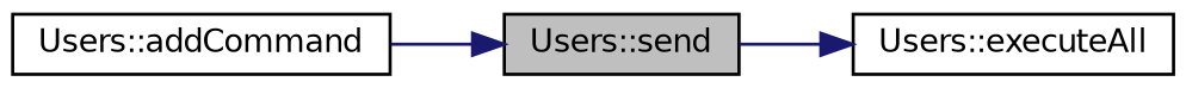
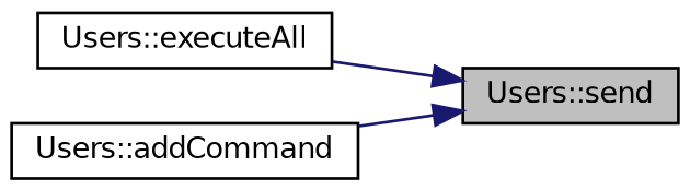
  digraph {
    rankdir=LR
    node [color=black fillcolor=white fontname=Helvetica fontsize=10 shape=record style=filled]
    edge [color=midnightblue fontname=Helvetica fontsize=10 labelfontname=Helvetica labelfontsize=10 style=solid]
    n1 [fillcolor=grey75 fontcolor=black height=0.2 label="Users::send" width=0.4]
    n2 [height=0.2 label="Users::executeAll" width=0.4]
    n3 [height=0.2 label="Users::addCommand" width=0.4]
-   n1 -> n2
+   n2 -> n1
    n3 -> n1
  }
